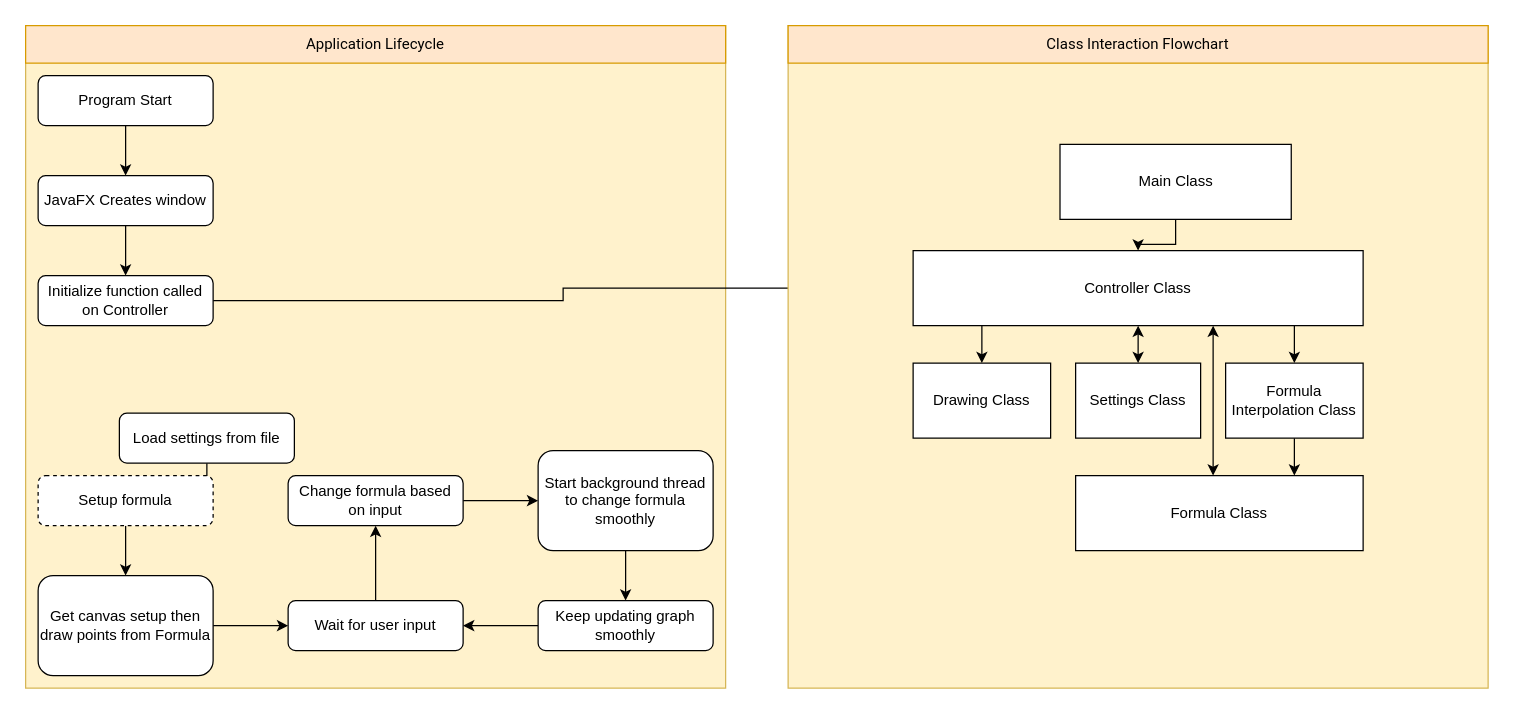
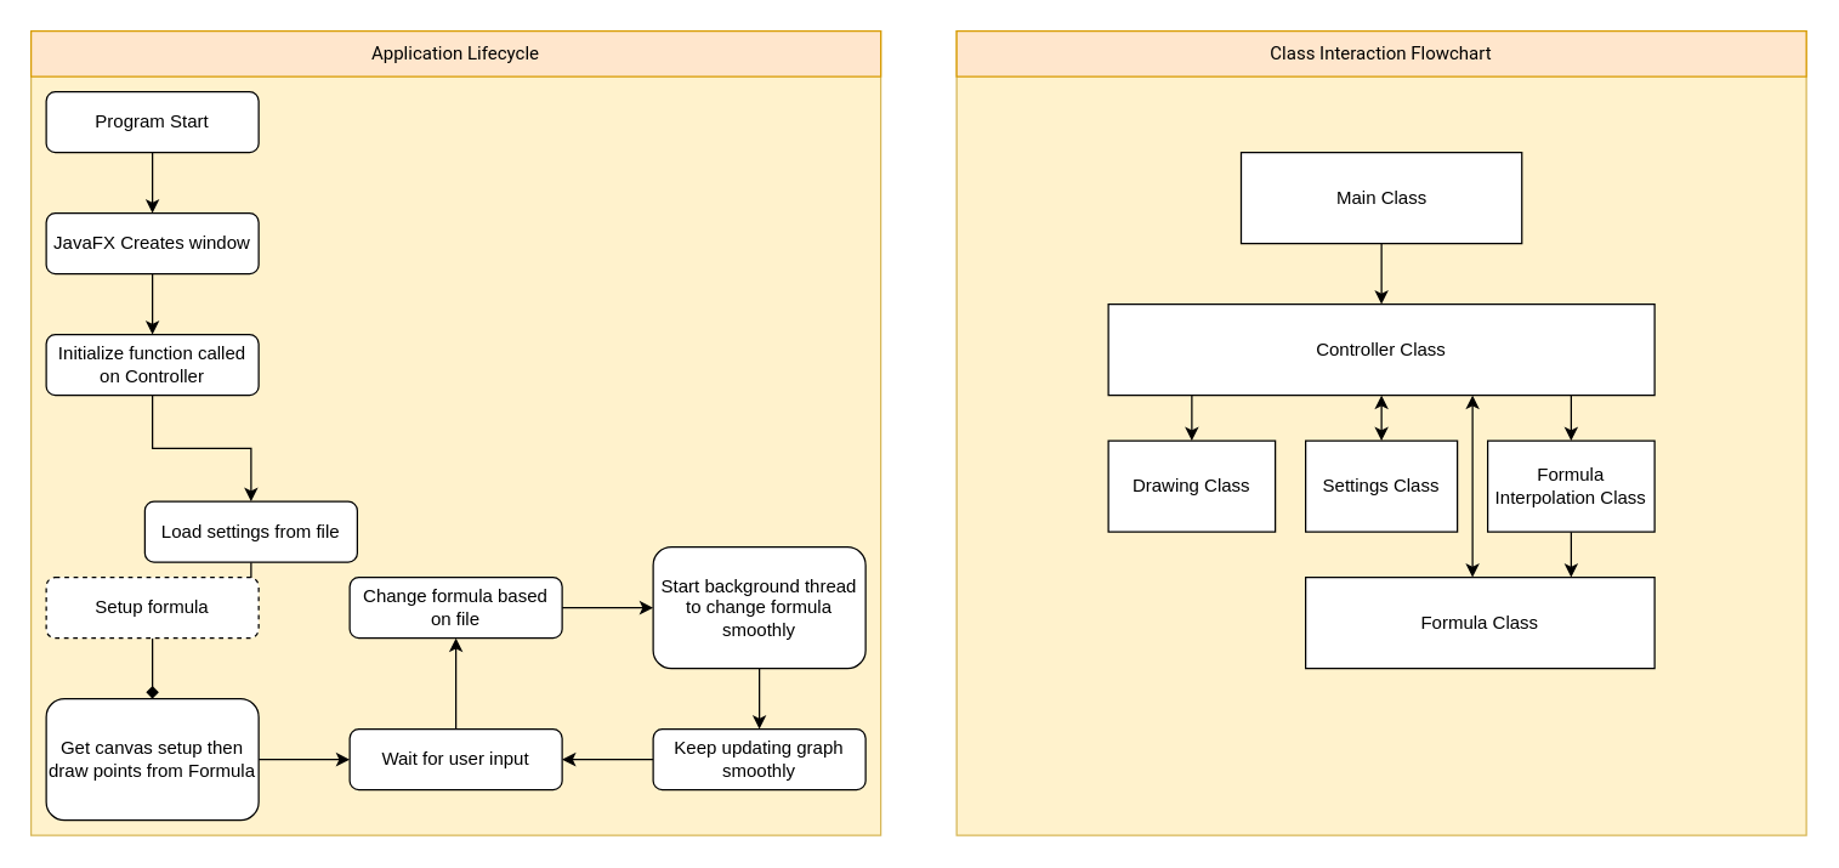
  <mxCell id="0" />
  <mxCell id="1" parent="0" />
  <mxCell id="2" value="Drawing Class" style="rounded=0;whiteSpace=wrap;html=1;" vertex="1" parent="1"><mxGeometry x="730" y="200" width="110" height="60" as="geometry" /></mxCell>
  <mxCell id="3" value="Formula Interpolation Class" style="rounded=0;whiteSpace=wrap;html=1;" vertex="1" parent="1"><mxGeometry x="855" y="200" width="110" height="60" as="geometry" /></mxCell>
  <mxCell id="4" value="Formula Interpolation Class" style="rounded=0;whiteSpace=wrap;html=1;" vertex="1" parent="1"><mxGeometry x="980" y="380" width="110" height="60" as="geometry" /></mxCell>
  <mxCell id="5" value="" style="rounded=0;whiteSpace=wrap;html=1;" vertex="1" parent="1"><mxGeometry x="901" y="200" width="120" height="60" as="geometry" /></mxCell>
  <mxCell id="6" value="" style="rounded=0;whiteSpace=wrap;html=1;" vertex="1" parent="1"><mxGeometry x="901" y="380" width="120" height="60" as="geometry" /></mxCell>
  <mxCell id="7" value="Formula Interpolation Class" style="rounded=0;whiteSpace=wrap;html=1;" vertex="1" parent="1"><mxGeometry x="980" y="200" width="110" height="60" as="geometry" /></mxCell>
  <mxCell id="8" value="" style="rounded=0;whiteSpace=wrap;html=1;fillColor=#fff2cc;strokeColor=#d6b656;" vertex="1" parent="1"><mxGeometry x="20" y="20" width="560" height="530" as="geometry" /></mxCell>
  <mxCell id="9" value="" style="edgeStyle=orthogonalEdgeStyle;rounded=0;orthogonalLoop=1;jettySize=auto;html=1;" edge="1" parent="1" source="10" target="12"><mxGeometry relative="1" as="geometry" /></mxCell>
  <mxCell id="10" value="Program Start" style="rounded=1;whiteSpace=wrap;html=1;fontSize=12;glass=0;strokeWidth=1;shadow=0;" parent="1" vertex="1"><mxGeometry x="30" y="60" width="140" height="40" as="geometry" /></mxCell>
  <mxCell id="11" value="" style="edgeStyle=orthogonalEdgeStyle;rounded=0;orthogonalLoop=1;jettySize=auto;html=1;" edge="1" parent="1" source="12" target="14"><mxGeometry relative="1" as="geometry" /></mxCell>
  <mxCell id="12" value="JavaFX Creates window" style="rounded=1;whiteSpace=wrap;html=1;fontSize=12;glass=0;strokeWidth=1;shadow=0;" vertex="1" parent="1"><mxGeometry x="30" y="140" width="140" height="40" as="geometry" /></mxCell>
- <mxCell id="13" value="" style="edgeStyle=orthogonalEdgeStyle;rounded=0;orthogonalLoop=1;jettySize=auto;html=1;" edge="1" parent="1" source="14" target="32"><mxGeometry relative="1" as="geometry" /></mxCell>
+ <mxCell id="13" value="" style="edgeStyle=orthogonalEdgeStyle;rounded=0;orthogonalLoop=1;jettySize=auto;html=1;" edge="1" parent="1" source="14" target="16"><mxGeometry relative="1" as="geometry" /></mxCell>
  <mxCell id="14" value="&lt;div&gt;Initialize function called on Controller&lt;/div&gt;" style="rounded=1;whiteSpace=wrap;html=1;fontSize=12;glass=0;strokeWidth=1;shadow=0;" vertex="1" parent="1"><mxGeometry x="30" y="220" width="140" height="40" as="geometry" /></mxCell>
  <mxCell id="15" style="edgeStyle=orthogonalEdgeStyle;rounded=0;orthogonalLoop=1;jettySize=auto;html=1;entryX=0.5;entryY=0;entryDx=0;entryDy=0;" edge="1" parent="1" source="16" target="18"><mxGeometry relative="1" as="geometry" /></mxCell>
  <mxCell id="16" value="Load settings from file" style="rounded=1;whiteSpace=wrap;html=1;fontSize=12;glass=0;strokeWidth=1;shadow=0;" vertex="1" parent="1"><mxGeometry x="95" y="330" width="140" height="40" as="geometry" /></mxCell>
- <mxCell id="17" value="" style="edgeStyle=orthogonalEdgeStyle;rounded=0;orthogonalLoop=1;jettySize=auto;html=1;" edge="1" parent="1" source="18" target="20"><mxGeometry relative="1" as="geometry" /></mxCell>
+ <mxCell id="17" value="" style="edgeStyle=orthogonalEdgeStyle;rounded=0;orthogonalLoop=1;jettySize=auto;html=1;endArrow=diamond;" edge="1" parent="1" source="18" target="20"><mxGeometry relative="1" as="geometry" /></mxCell>
  <mxCell id="18" value="Setup formula" style="rounded=1;whiteSpace=wrap;html=1;fontSize=12;glass=0;strokeWidth=1;shadow=0;dashed=1;" vertex="1" parent="1"><mxGeometry x="30" y="380" width="140" height="40" as="geometry" /></mxCell>
  <mxCell id="19" value="" style="edgeStyle=orthogonalEdgeStyle;rounded=0;orthogonalLoop=1;jettySize=auto;html=1;" edge="1" parent="1" source="20" target="22"><mxGeometry relative="1" as="geometry" /></mxCell>
  <mxCell id="20" value="Get canvas setup then draw points from Formula" style="rounded=1;whiteSpace=wrap;html=1;fontSize=12;glass=0;strokeWidth=1;shadow=0;" vertex="1" parent="1"><mxGeometry x="30" y="460" width="140" height="80" as="geometry" /></mxCell>
  <mxCell id="21" value="" style="edgeStyle=orthogonalEdgeStyle;rounded=0;orthogonalLoop=1;jettySize=auto;html=1;" edge="1" parent="1" source="22" target="24"><mxGeometry relative="1" as="geometry" /></mxCell>
  <mxCell id="22" value="Wait for user input" style="rounded=1;whiteSpace=wrap;html=1;fontSize=12;glass=0;strokeWidth=1;shadow=0;" vertex="1" parent="1"><mxGeometry x="230" y="480" width="140" height="40" as="geometry" /></mxCell>
  <mxCell id="23" style="edgeStyle=orthogonalEdgeStyle;rounded=0;orthogonalLoop=1;jettySize=auto;html=1;" edge="1" parent="1" source="24" target="26"><mxGeometry relative="1" as="geometry" /></mxCell>
- <mxCell id="24" value="&lt;div&gt;Change formula based on input&lt;/div&gt;" style="rounded=1;whiteSpace=wrap;html=1;fontSize=12;glass=0;strokeWidth=1;shadow=0;" vertex="1" parent="1"><mxGeometry x="230" y="380" width="140" height="40" as="geometry" /></mxCell>
+ <mxCell id="24" value="&lt;div&gt;Change formula based on file&lt;/div&gt;" style="rounded=1;whiteSpace=wrap;html=1;fontSize=12;glass=0;strokeWidth=1;shadow=0;" vertex="1" parent="1"><mxGeometry x="230" y="380" width="140" height="40" as="geometry" /></mxCell>
  <mxCell id="25" value="" style="edgeStyle=orthogonalEdgeStyle;rounded=0;orthogonalLoop=1;jettySize=auto;html=1;" edge="1" parent="1" source="26" target="28"><mxGeometry relative="1" as="geometry" /></mxCell>
  <mxCell id="26" value="Start background thread to change formula smoothly" style="rounded=1;whiteSpace=wrap;html=1;fontSize=12;glass=0;strokeWidth=1;shadow=0;" vertex="1" parent="1"><mxGeometry x="430" y="360" width="140" height="80" as="geometry" /></mxCell>
  <mxCell id="27" style="edgeStyle=orthogonalEdgeStyle;rounded=0;orthogonalLoop=1;jettySize=auto;html=1;" edge="1" parent="1" source="28" target="22"><mxGeometry relative="1" as="geometry" /></mxCell>
  <mxCell id="28" value="Keep updating graph smoothly" style="rounded=1;whiteSpace=wrap;html=1;fontSize=12;glass=0;strokeWidth=1;shadow=0;" vertex="1" parent="1"><mxGeometry x="430" y="480" width="140" height="40" as="geometry" /></mxCell>
  <mxCell id="29" value="Application Lifecycle" style="rounded=0;whiteSpace=wrap;html=1;fillColor=#ffe6cc;strokeColor=#d79b00;fontFamily=Roboto;FType=g;" vertex="1" parent="1"><mxGeometry x="20" y="20" width="560" height="30" as="geometry" /></mxCell>
  <mxCell id="30" value="" style="rounded=0;whiteSpace=wrap;html=1;fillColor=#fff2cc;strokeColor=#d6b656;" vertex="1" parent="1"><mxGeometry x="630" y="20" width="560" height="530" as="geometry" /></mxCell>
  <mxCell id="31" value="&lt;div&gt;Class Interaction Flowchart&lt;/div&gt;" style="rounded=0;whiteSpace=wrap;html=1;fillColor=#ffe6cc;strokeColor=#d79b00;fontFamily=Roboto;FType=g;" vertex="1" parent="1"><mxGeometry x="630" y="20" width="560" height="30" as="geometry" /></mxCell>
  <mxCell id="32" value="Controller Class" style="rounded=0;whiteSpace=wrap;html=1;" vertex="1" parent="1"><mxGeometry x="730" y="200" width="360" height="60" as="geometry" /></mxCell>
  <mxCell id="33" style="edgeStyle=orthogonalEdgeStyle;rounded=0;orthogonalLoop=1;jettySize=auto;html=1;entryX=0.5;entryY=0;entryDx=0;entryDy=0;startArrow=none;startFill=0;" edge="1" parent="1" source="34" target="32"><mxGeometry relative="1" as="geometry" /></mxCell>
- <mxCell id="34" value="Main Class" style="rounded=0;whiteSpace=wrap;html=1;" vertex="1" parent="1"><mxGeometry x="847.5" y="115" width="185" height="60" as="geometry" /></mxCell>
+ <mxCell id="34" value="Main Class" style="rounded=0;whiteSpace=wrap;html=1;" vertex="1" parent="1"><mxGeometry x="817.5" y="100" width="185" height="60" as="geometry" /></mxCell>
  <mxCell id="35" value="Formula Class" style="rounded=0;whiteSpace=wrap;html=1;" vertex="1" parent="1"><mxGeometry x="860" y="380" width="230" height="60" as="geometry" /></mxCell>
  <mxCell id="36" style="edgeStyle=orthogonalEdgeStyle;rounded=0;orthogonalLoop=1;jettySize=auto;html=1;entryX=0.5;entryY=0;entryDx=0;entryDy=0;startArrow=none;startFill=0;" edge="1" parent="1" source="37" target="4"><mxGeometry relative="1" as="geometry" /></mxCell>
  <mxCell id="37" value="Formula Interpolation Class" style="rounded=0;whiteSpace=wrap;html=1;" vertex="1" parent="1"><mxGeometry x="980" y="290" width="110" height="60" as="geometry" /></mxCell>
  <mxCell id="38" value="" style="endArrow=classic;html=1;entryX=0.5;entryY=0;entryDx=0;entryDy=0;exitX=0.5;exitY=1;exitDx=0;exitDy=0;" edge="1" parent="1" source="7" target="37"><mxGeometry width="50" height="50" relative="1" as="geometry"><mxPoint x="900" y="330" as="sourcePoint" /><mxPoint x="950" y="280" as="targetPoint" /></mxGeometry></mxCell>
  <mxCell id="39" value="" style="edgeStyle=orthogonalEdgeStyle;rounded=0;orthogonalLoop=1;jettySize=auto;html=1;startArrow=classic;startFill=1;" edge="1" parent="1"><mxGeometry relative="1" as="geometry"><mxPoint x="970" y="260" as="sourcePoint" /><mxPoint x="970" y="380" as="targetPoint" /></mxGeometry></mxCell>
  <mxCell id="40" style="edgeStyle=orthogonalEdgeStyle;rounded=0;orthogonalLoop=1;jettySize=auto;html=1;entryX=0.5;entryY=1;entryDx=0;entryDy=0;startArrow=classic;startFill=1;" edge="1" parent="1" source="41" target="3"><mxGeometry relative="1" as="geometry" /></mxCell>
  <mxCell id="41" value="&lt;div&gt;Settings Class&lt;/div&gt;" style="rounded=0;whiteSpace=wrap;html=1;" vertex="1" parent="1"><mxGeometry x="860" y="290" width="100" height="60" as="geometry" /></mxCell>
  <mxCell id="42" value="Drawing Class" style="rounded=0;whiteSpace=wrap;html=1;" vertex="1" parent="1"><mxGeometry x="730" y="290" width="110" height="60" as="geometry" /></mxCell>
  <mxCell id="43" style="edgeStyle=orthogonalEdgeStyle;rounded=0;orthogonalLoop=1;jettySize=auto;html=1;entryX=0.5;entryY=0;entryDx=0;entryDy=0;startArrow=none;startFill=0;" edge="1" parent="1" source="2" target="42"><mxGeometry relative="1" as="geometry" /></mxCell>
